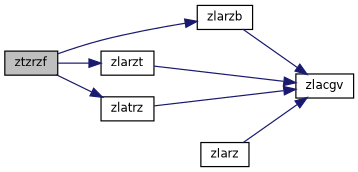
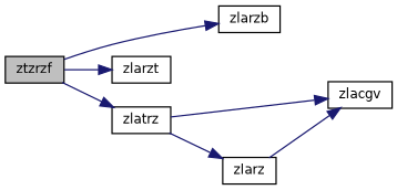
  digraph {
    rankdir=LR
    node [color=black fillcolor=white fontname=Helvetica fontsize=10 shape=record style=filled]
    edge [color=midnightblue fontname=Helvetica fontsize=10 labelfontname=Helvetica labelfontsize=10 style=solid]
    n1 [fillcolor=grey75 fontcolor=black height=0.2 label=ztzrzf width=0.4]
    n2 [height=0.2 label=zlarzb width=0.4]
    n3 [height=0.2 label=zlarzt width=0.4]
    n4 [height=0.2 label=zlatrz width=0.4]
    n5 [height=0.2 label=zlacgv width=0.4]
    n6 [height=0.2 label=zlarz width=0.4]
    n1 -> n2
    n1 -> n3
    n1 -> n4
-   n2 -> n5
-   n3 -> n5
    n4 -> n5
+   n4 -> n6
    n6 -> n5
  }
